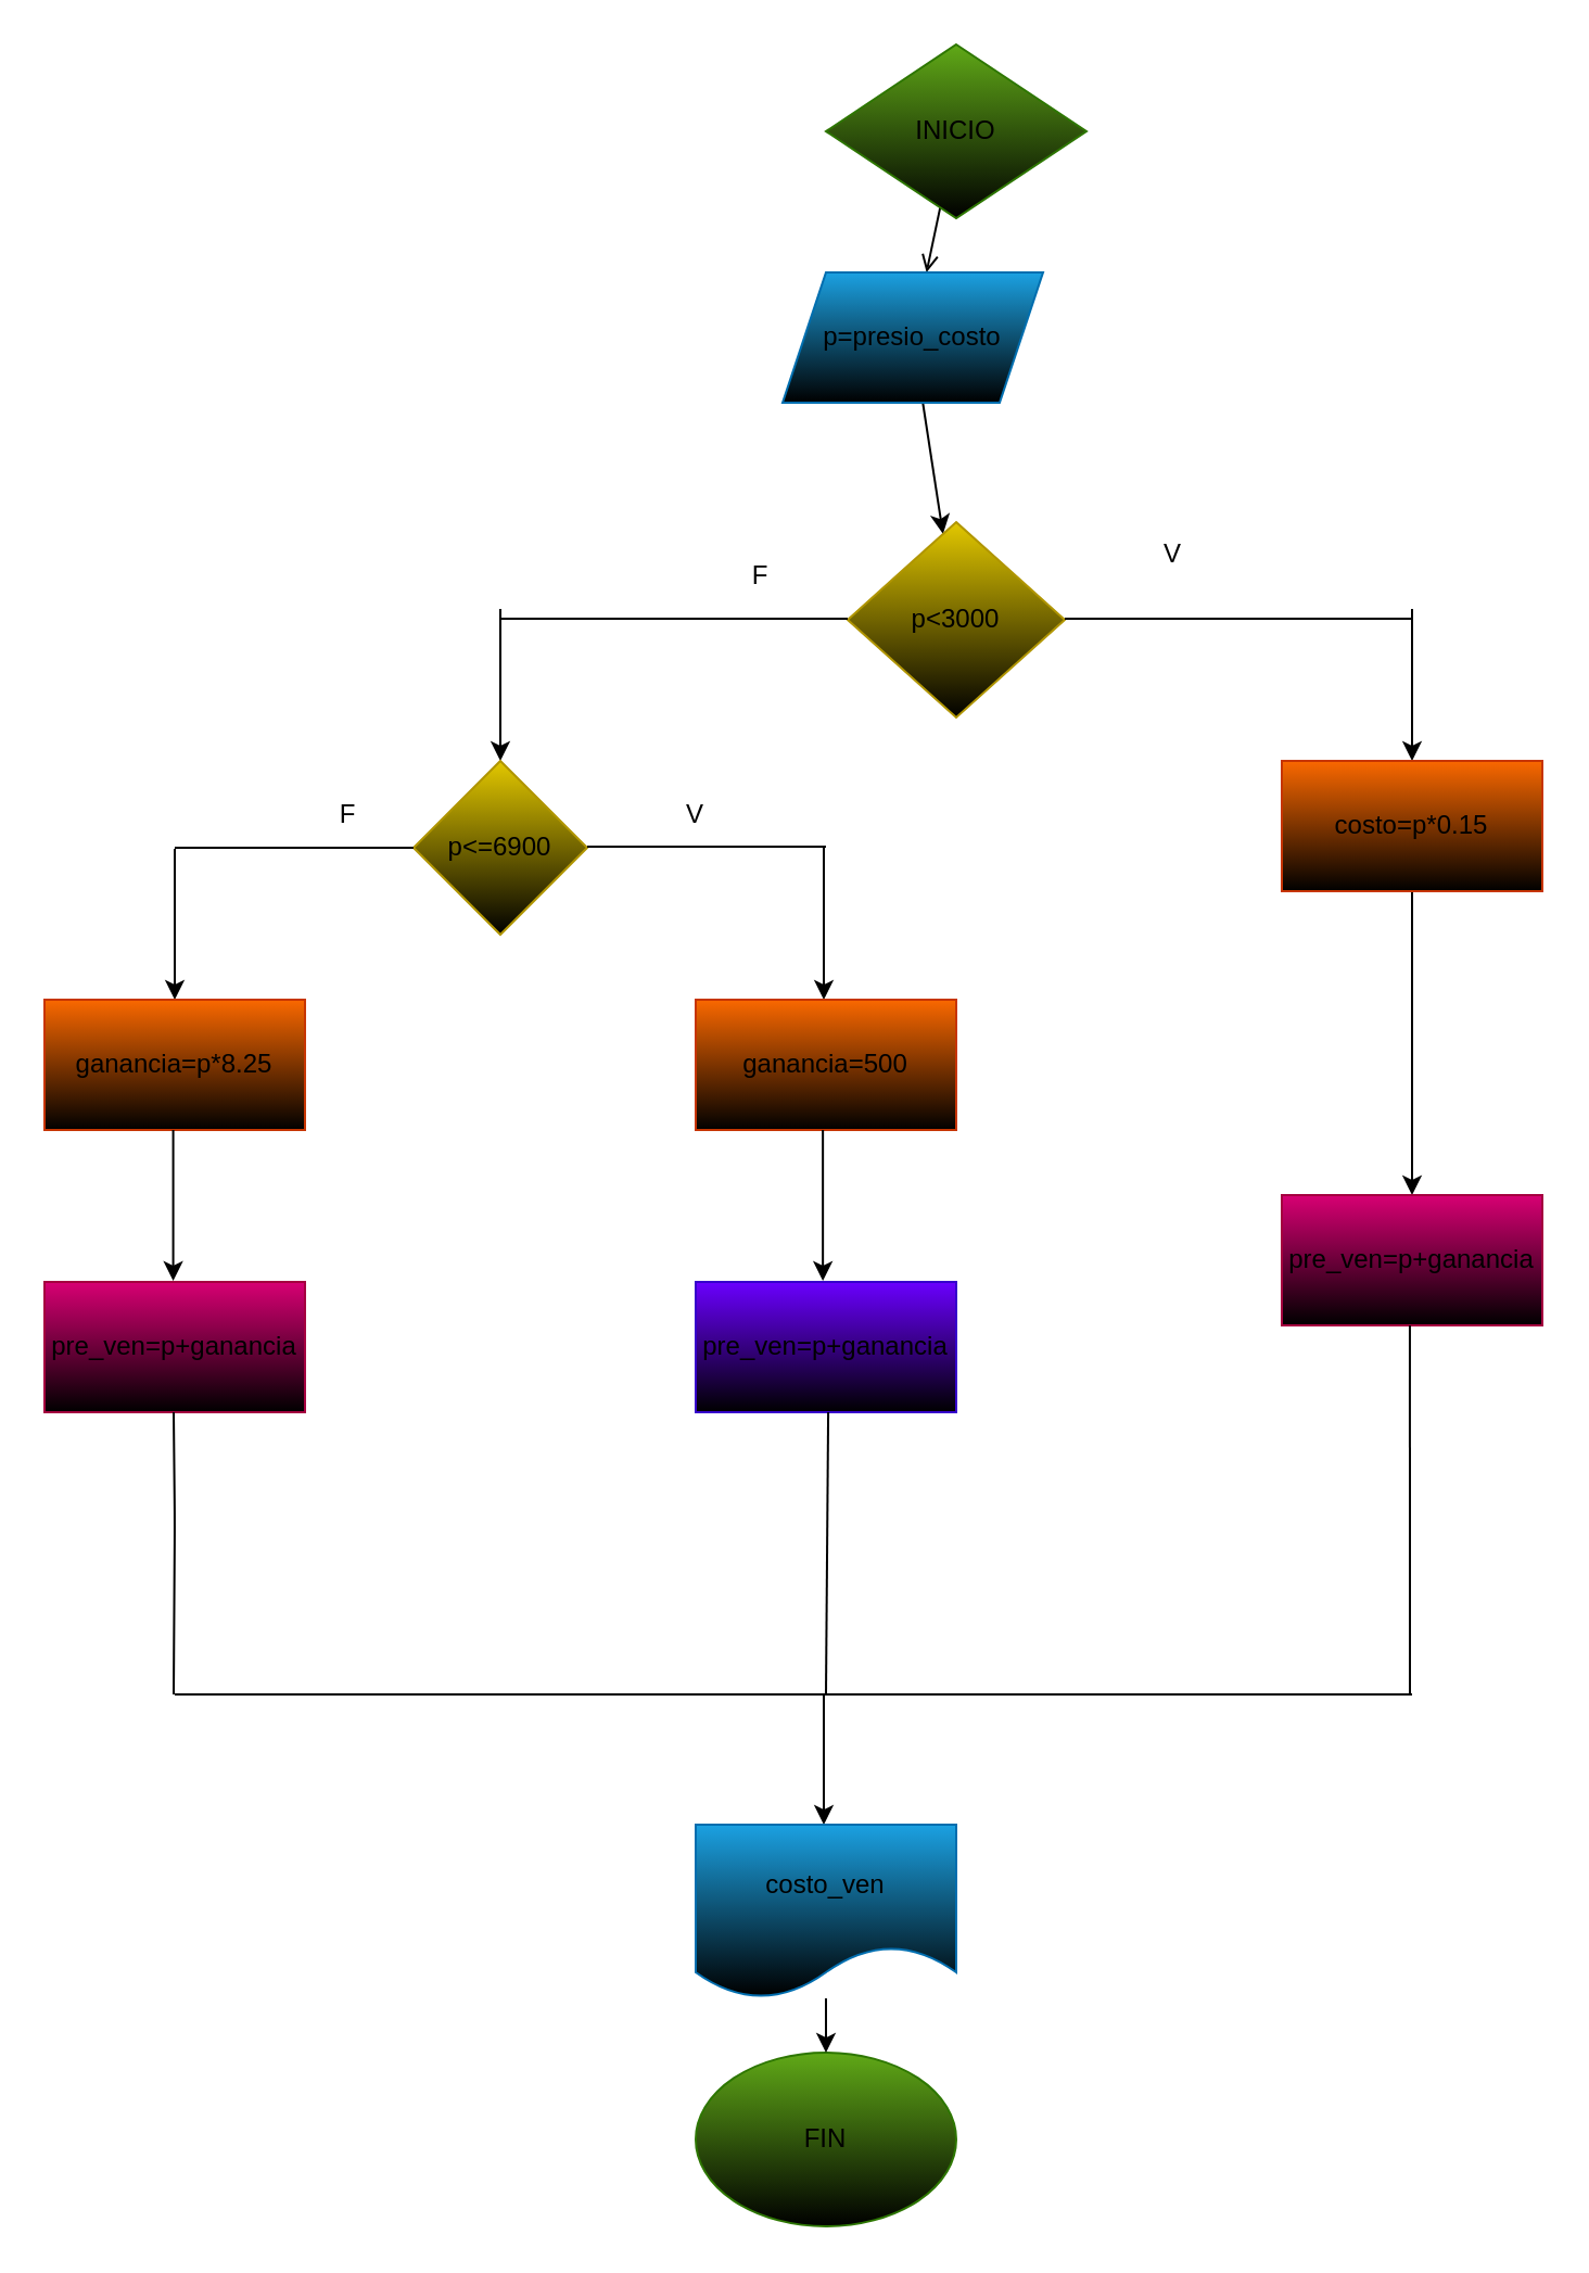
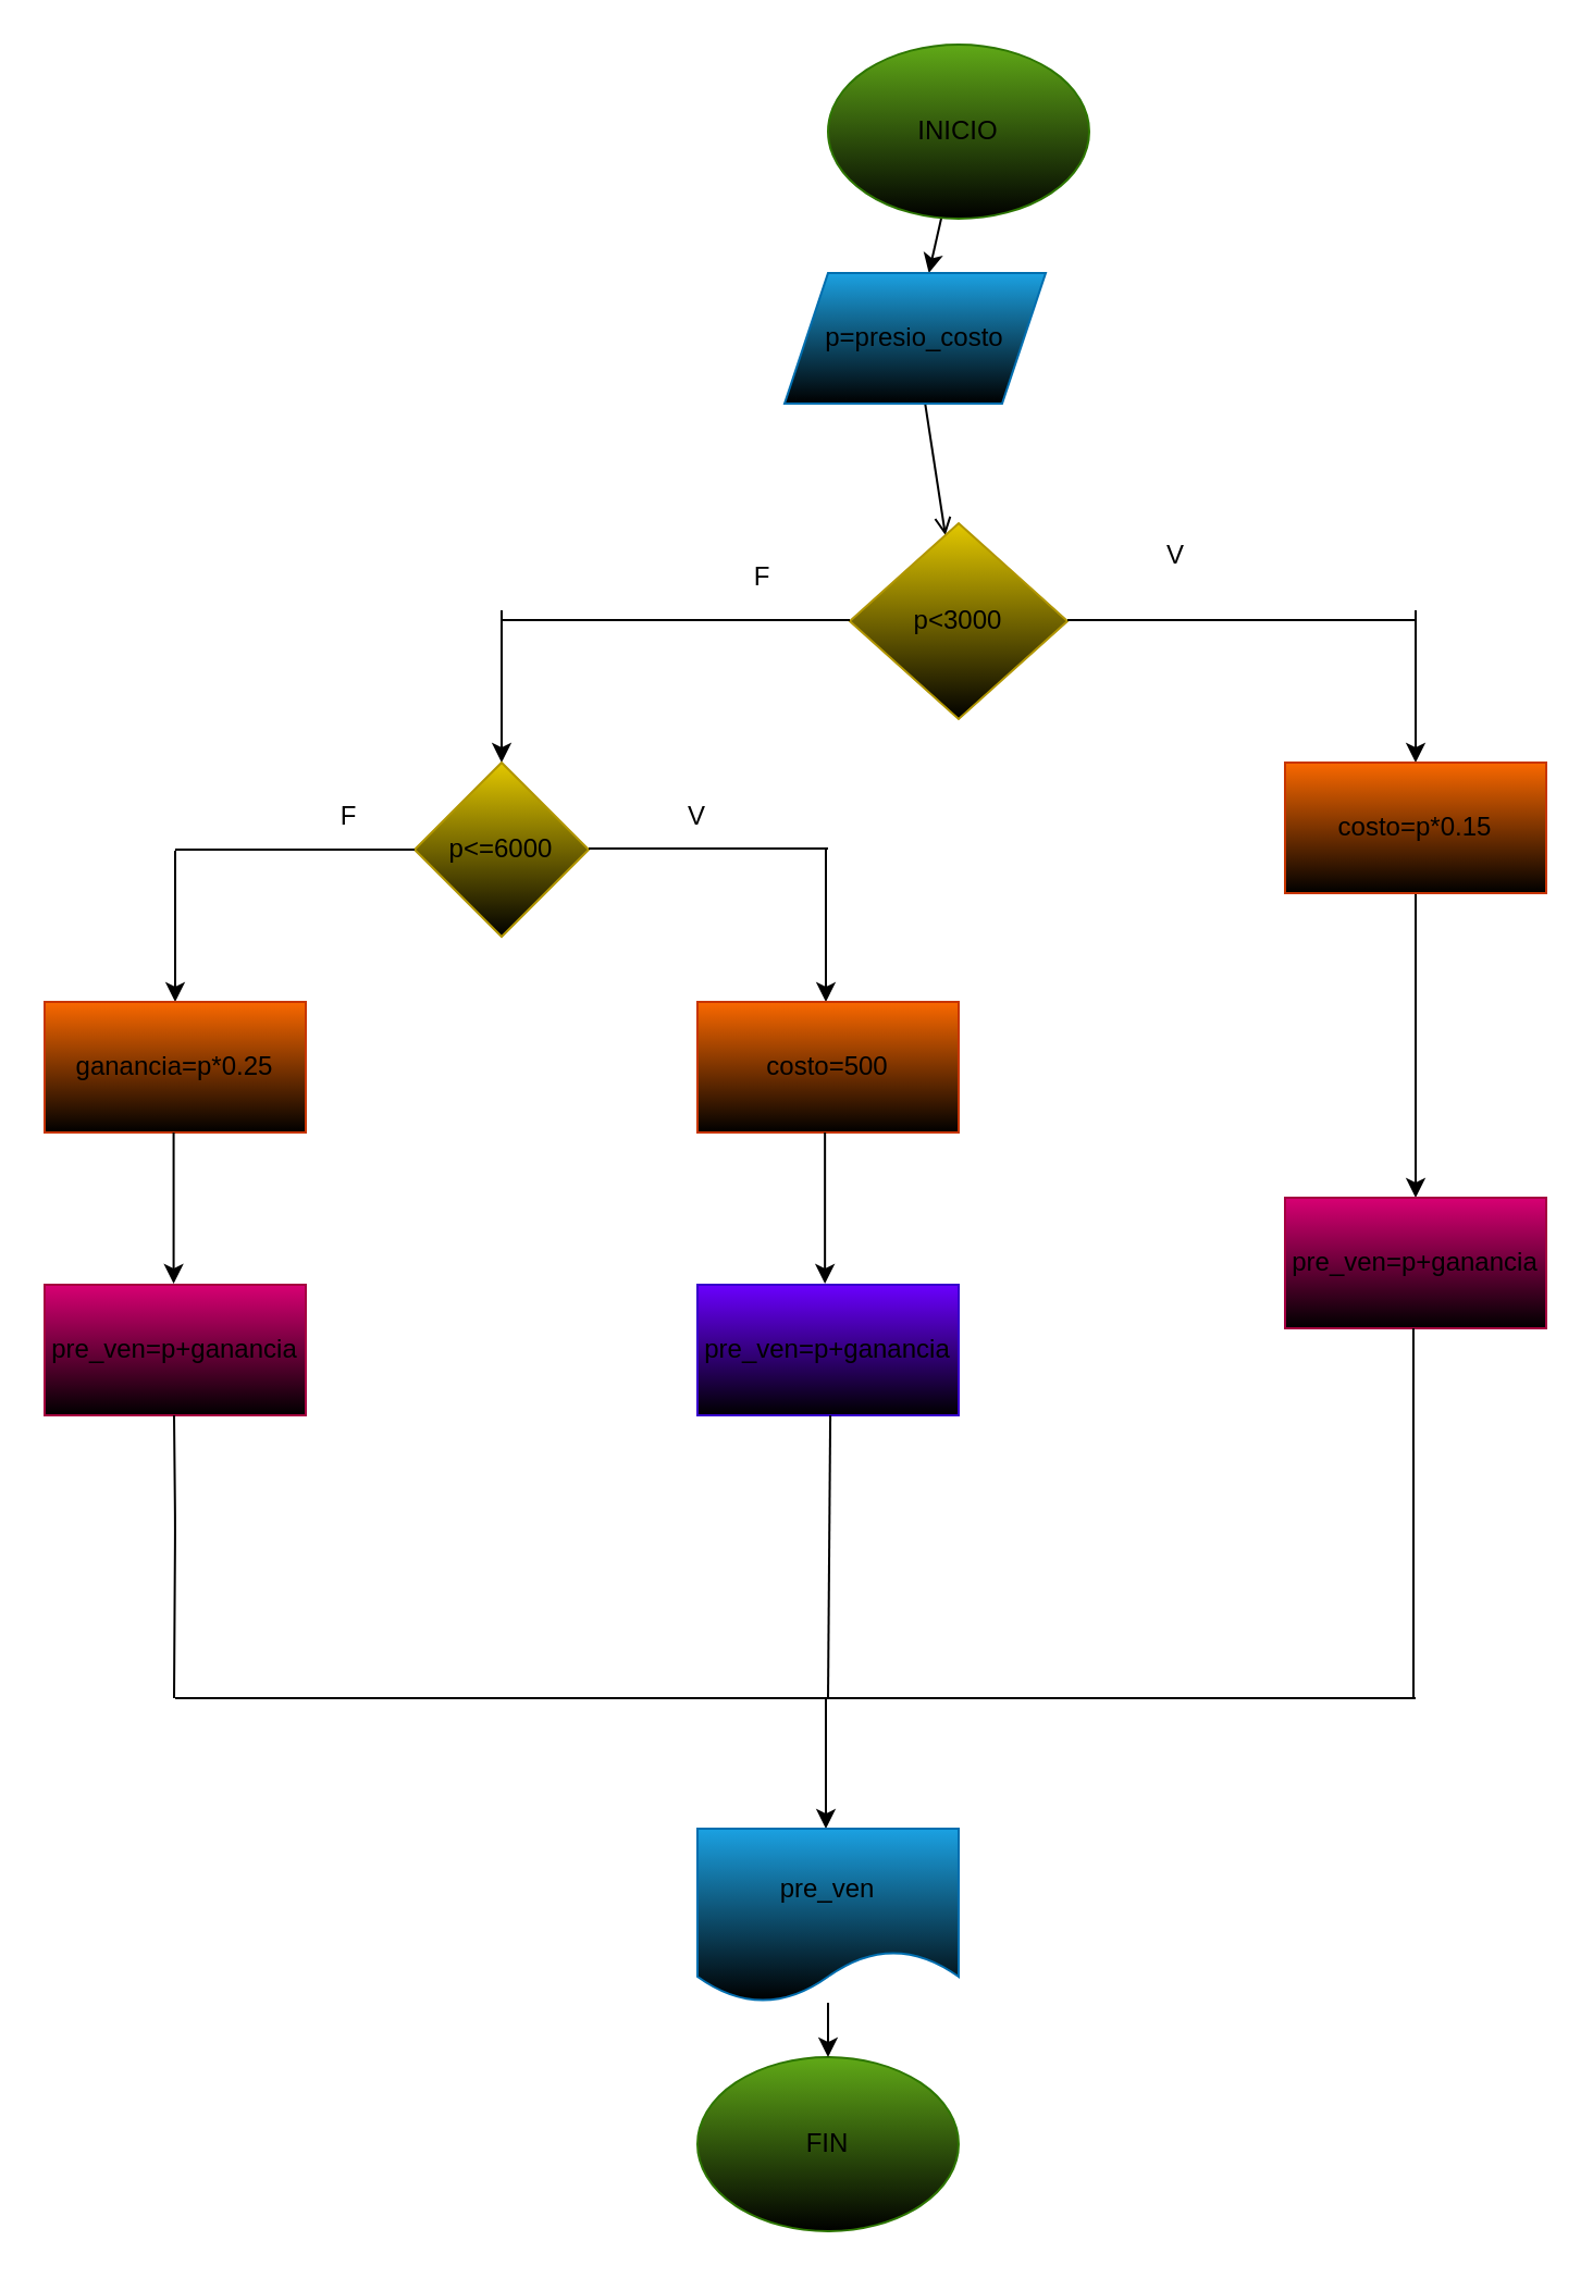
  <mxCell id="0" />
  <mxCell id="1" parent="0" />
- <mxCell id="2" value="" style="edgeStyle=none;html=1;endArrow=open;" edge="1" parent="1" source="3" target="5"><mxGeometry relative="1" as="geometry" /></mxCell>
- <mxCell id="3" value="&lt;font color=&quot;#000000&quot;&gt;INICIO&lt;/font&gt;" style="rhombus;whiteSpace=wrap;html=1;fillColor=#60a917;strokeColor=#2D7600;fontColor=#ffffff;gradientColor=default;" vertex="1" parent="1"><mxGeometry x="380" y="20" width="120" height="80" as="geometry" /></mxCell>
- <mxCell id="4" value="" style="edgeStyle=none;html=1;" edge="1" parent="1" source="5" target="6"><mxGeometry relative="1" as="geometry" /></mxCell>
+ <mxCell id="2" value="" style="edgeStyle=none;html=1;" edge="1" parent="1" source="3" target="5"><mxGeometry relative="1" as="geometry" /></mxCell>
+ <mxCell id="3" value="&lt;font color=&quot;#000000&quot;&gt;INICIO&lt;/font&gt;" style="ellipse;whiteSpace=wrap;html=1;fillColor=#60a917;strokeColor=#2D7600;fontColor=#ffffff;gradientColor=default;" vertex="1" parent="1"><mxGeometry x="380" y="20" width="120" height="80" as="geometry" /></mxCell>
+ <mxCell id="4" value="" style="edgeStyle=none;html=1;endArrow=open;" edge="1" parent="1" source="5" target="6"><mxGeometry relative="1" as="geometry" /></mxCell>
  <mxCell id="5" value="&lt;font color=&quot;#000000&quot;&gt;p=presio_costo&lt;/font&gt;" style="shape=parallelogram;perimeter=parallelogramPerimeter;whiteSpace=wrap;html=1;fixedSize=1;fillColor=#1ba1e2;strokeColor=#006EAF;fontColor=#ffffff;gradientColor=default;" vertex="1" parent="1"><mxGeometry x="360" y="125" width="120" height="60" as="geometry" /></mxCell>
  <mxCell id="6" value="p&amp;lt;3000" style="rhombus;whiteSpace=wrap;html=1;fillColor=#e3c800;strokeColor=#B09500;fontColor=#000000;gradientColor=default;" vertex="1" parent="1"><mxGeometry x="390" y="240" width="100" height="90" as="geometry" /></mxCell>
  <mxCell id="7" value="" style="endArrow=none;html=1;" edge="1" parent="1"><mxGeometry width="50" height="50" relative="1" as="geometry"><mxPoint x="490" y="284.5" as="sourcePoint" /><mxPoint x="650" y="284.5" as="targetPoint" /></mxGeometry></mxCell>
  <mxCell id="8" value="" style="endArrow=classic;html=1;" edge="1" parent="1"><mxGeometry width="50" height="50" relative="1" as="geometry"><mxPoint x="650" y="280" as="sourcePoint" /><mxPoint x="650" y="350" as="targetPoint" /></mxGeometry></mxCell>
  <mxCell id="9" value="" style="edgeStyle=none;html=1;" edge="1" parent="1" source="10" target="11"><mxGeometry relative="1" as="geometry" /></mxCell>
  <mxCell id="10" value="costo=p*0.15" style="rounded=0;whiteSpace=wrap;html=1;fillColor=#fa6800;strokeColor=#C73500;fontColor=#000000;gradientColor=default;" vertex="1" parent="1"><mxGeometry x="590" y="350" width="120" height="60" as="geometry" /></mxCell>
  <mxCell id="11" value="&lt;font color=&quot;#000000&quot;&gt;pre_ven=p+ganancia&lt;/font&gt;" style="rounded=0;whiteSpace=wrap;html=1;fillColor=#d80073;strokeColor=#A50040;fontColor=#ffffff;gradientColor=default;" vertex="1" parent="1"><mxGeometry x="590" y="550" width="120" height="60" as="geometry" /></mxCell>
  <mxCell id="12" value="" style="endArrow=none;html=1;" edge="1" parent="1"><mxGeometry width="50" height="50" relative="1" as="geometry"><mxPoint x="230" y="284.5" as="sourcePoint" /><mxPoint x="390" y="284.5" as="targetPoint" /></mxGeometry></mxCell>
  <mxCell id="13" value="" style="endArrow=classic;html=1;" edge="1" parent="1"><mxGeometry width="50" height="50" relative="1" as="geometry"><mxPoint x="230" y="280" as="sourcePoint" /><mxPoint x="230" y="350" as="targetPoint" /></mxGeometry></mxCell>
- <mxCell id="14" value="p&amp;lt;=6900" style="rhombus;whiteSpace=wrap;html=1;fillColor=#e3c800;strokeColor=#B09500;fontColor=#000000;gradientColor=default;" vertex="1" parent="1"><mxGeometry x="190" y="350" width="80" height="80" as="geometry" /></mxCell>
+ <mxCell id="14" value="p&amp;lt;=6000" style="rhombus;whiteSpace=wrap;html=1;fillColor=#e3c800;strokeColor=#B09500;fontColor=#000000;gradientColor=default;" vertex="1" parent="1"><mxGeometry x="190" y="350" width="80" height="80" as="geometry" /></mxCell>
  <mxCell id="15" value="" style="endArrow=none;html=1;" edge="1" parent="1"><mxGeometry width="50" height="50" relative="1" as="geometry"><mxPoint x="270" y="389.5" as="sourcePoint" /><mxPoint x="380" y="389.5" as="targetPoint" /></mxGeometry></mxCell>
  <mxCell id="16" value="" style="endArrow=classic;html=1;" edge="1" parent="1"><mxGeometry width="50" height="50" relative="1" as="geometry"><mxPoint x="379" y="390" as="sourcePoint" /><mxPoint x="379" y="460" as="targetPoint" /></mxGeometry></mxCell>
  <mxCell id="17" value="" style="endArrow=none;html=1;" edge="1" parent="1"><mxGeometry width="50" height="50" relative="1" as="geometry"><mxPoint x="80" y="390" as="sourcePoint" /><mxPoint x="190" y="390" as="targetPoint" /></mxGeometry></mxCell>
  <mxCell id="18" value="" style="endArrow=classic;html=1;" edge="1" parent="1"><mxGeometry width="50" height="50" relative="1" as="geometry"><mxPoint x="80" y="390.5" as="sourcePoint" /><mxPoint x="80" y="460" as="targetPoint" /></mxGeometry></mxCell>
- <mxCell id="19" value="ganancia=500" style="rounded=0;whiteSpace=wrap;html=1;fillColor=#fa6800;strokeColor=#C73500;fontColor=#000000;gradientColor=default;" vertex="1" parent="1"><mxGeometry x="320" y="460" width="120" height="60" as="geometry" /></mxCell>
- <mxCell id="20" value="ganancia=p*8.25" style="rounded=0;whiteSpace=wrap;html=1;fillColor=#fa6800;strokeColor=#C73500;fontColor=#000000;gradientColor=default;" vertex="1" parent="1"><mxGeometry x="20" y="460" width="120" height="60" as="geometry" /></mxCell>
+ <mxCell id="19" value="costo=500" style="rounded=0;whiteSpace=wrap;html=1;fillColor=#fa6800;strokeColor=#C73500;fontColor=#000000;gradientColor=default;" vertex="1" parent="1"><mxGeometry x="320" y="460" width="120" height="60" as="geometry" /></mxCell>
+ <mxCell id="20" value="ganancia=p*0.25" style="rounded=0;whiteSpace=wrap;html=1;fillColor=#fa6800;strokeColor=#C73500;fontColor=#000000;gradientColor=default;" vertex="1" parent="1"><mxGeometry x="20" y="460" width="120" height="60" as="geometry" /></mxCell>
  <mxCell id="21" value="" style="endArrow=classic;html=1;" edge="1" parent="1"><mxGeometry width="50" height="50" relative="1" as="geometry"><mxPoint x="79.29" y="520" as="sourcePoint" /><mxPoint x="79.29" y="589.5" as="targetPoint" /></mxGeometry></mxCell>
  <mxCell id="22" value="" style="endArrow=classic;html=1;" edge="1" parent="1"><mxGeometry width="50" height="50" relative="1" as="geometry"><mxPoint x="378.57" y="520" as="sourcePoint" /><mxPoint x="378.57" y="589.5" as="targetPoint" /></mxGeometry></mxCell>
  <mxCell id="23" value="&lt;font color=&quot;#000000&quot;&gt;pre_ven=p+ganancia&lt;/font&gt;" style="rounded=0;whiteSpace=wrap;html=1;fillColor=#d80073;strokeColor=#A50040;fontColor=#ffffff;gradientColor=default;" vertex="1" parent="1"><mxGeometry x="20" y="590" width="120" height="60" as="geometry" /></mxCell>
  <mxCell id="24" value="&lt;font color=&quot;#000000&quot;&gt;pre_ven=p+ganancia&lt;/font&gt;" style="rounded=0;whiteSpace=wrap;html=1;fillColor=#6a00ff;strokeColor=#3700CC;fontColor=#ffffff;gradientColor=default;" vertex="1" parent="1"><mxGeometry x="320" y="590" width="120" height="60" as="geometry" /></mxCell>
  <mxCell id="25" value="" style="endArrow=none;html=1;" edge="1" parent="1"><mxGeometry width="50" height="50" relative="1" as="geometry"><mxPoint x="79.5" y="780" as="sourcePoint" /><mxPoint x="79.5" y="650" as="targetPoint" /><Array as="points"><mxPoint x="80" y="700" /></Array></mxGeometry></mxCell>
  <mxCell id="26" value="" style="endArrow=none;html=1;entryX=0.592;entryY=0.775;entryDx=0;entryDy=0;entryPerimeter=0;" edge="1" parent="1"><mxGeometry width="50" height="50" relative="1" as="geometry"><mxPoint x="380" y="780" as="sourcePoint" /><mxPoint x="381.04" y="650" as="targetPoint" /></mxGeometry></mxCell>
  <mxCell id="27" value="" style="endArrow=none;html=1;entryX=0.483;entryY=0.863;entryDx=0;entryDy=0;entryPerimeter=0;" edge="1" parent="1"><mxGeometry width="50" height="50" relative="1" as="geometry"><mxPoint x="649" y="780" as="sourcePoint" /><mxPoint x="648.98" y="610" as="targetPoint" /></mxGeometry></mxCell>
  <mxCell id="28" value="" style="endArrow=none;html=1;" edge="1" parent="1"><mxGeometry width="50" height="50" relative="1" as="geometry"><mxPoint x="80" y="780" as="sourcePoint" /><mxPoint x="650" y="780" as="targetPoint" /></mxGeometry></mxCell>
  <mxCell id="29" value="&lt;font color=&quot;#000000&quot;&gt;FIN&lt;/font&gt;" style="ellipse;whiteSpace=wrap;html=1;fillColor=#60a917;strokeColor=#2D7600;fontColor=#ffffff;gradientColor=default;" vertex="1" parent="1"><mxGeometry x="320" y="945" width="120" height="80" as="geometry" /></mxCell>
  <mxCell id="30" value="" style="endArrow=classic;html=1;" edge="1" parent="1"><mxGeometry width="50" height="50" relative="1" as="geometry"><mxPoint x="379" y="780" as="sourcePoint" /><mxPoint x="379" y="840" as="targetPoint" /></mxGeometry></mxCell>
  <mxCell id="31" value="" style="edgeStyle=none;html=1;" edge="1" parent="1" source="32" target="29"><mxGeometry relative="1" as="geometry" /></mxCell>
- <mxCell id="32" value="&lt;font color=&quot;#000000&quot;&gt;costo_ven&lt;/font&gt;" style="shape=document;whiteSpace=wrap;html=1;boundedLbl=1;fillColor=#1ba1e2;strokeColor=#006EAF;fontColor=#ffffff;gradientColor=default;" vertex="1" parent="1"><mxGeometry x="320" y="840" width="120" height="80" as="geometry" /></mxCell>
+ <mxCell id="32" value="&lt;font color=&quot;#000000&quot;&gt;pre_ven&lt;/font&gt;" style="shape=document;whiteSpace=wrap;html=1;boundedLbl=1;fillColor=#1ba1e2;strokeColor=#006EAF;fontColor=#ffffff;gradientColor=default;" vertex="1" parent="1"><mxGeometry x="320" y="840" width="120" height="80" as="geometry" /></mxCell>
  <mxCell id="33" value="F" style="text;strokeColor=none;align=center;fillColor=none;html=1;verticalAlign=middle;whiteSpace=wrap;rounded=0;" vertex="1" parent="1"><mxGeometry x="320" y="250" width="60" height="30" as="geometry" /></mxCell>
  <mxCell id="34" value="V" style="text;strokeColor=none;align=center;fillColor=none;html=1;verticalAlign=middle;whiteSpace=wrap;rounded=0;" vertex="1" parent="1"><mxGeometry x="510" y="240" width="60" height="30" as="geometry" /></mxCell>
  <mxCell id="35" value="V" style="text;strokeColor=none;align=center;fillColor=none;html=1;verticalAlign=middle;whiteSpace=wrap;rounded=0;" vertex="1" parent="1"><mxGeometry x="290" y="360" width="60" height="30" as="geometry" /></mxCell>
  <mxCell id="36" value="F" style="text;strokeColor=none;align=center;fillColor=none;html=1;verticalAlign=middle;whiteSpace=wrap;rounded=0;" vertex="1" parent="1"><mxGeometry x="130" y="360" width="60" height="30" as="geometry" /></mxCell>
